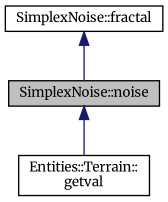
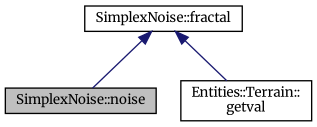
  digraph {
    fontname=Merriweather
    rankdir=TB
    node [color=black fillcolor=white fontname=Merriweather fontsize=10 shape=record style=filled]
    edge [color=midnightblue dir=back fontname=Merriweather fontsize=10 labelfontname=Helvetica labelfontsize=10 style=solid]
    n1 [fillcolor=grey75 fontcolor=black height=0.2 label="SimplexNoise::noise" width=0.4]
    n2 [height=0.2 label="SimplexNoise::fractal" width=0.4]
    n3 [height=0.2 label="Entities::Terrain::\lgetval" width=0.4]
    n2 -> n1
-   n1 -> n3
+   n2 -> n3
  }
